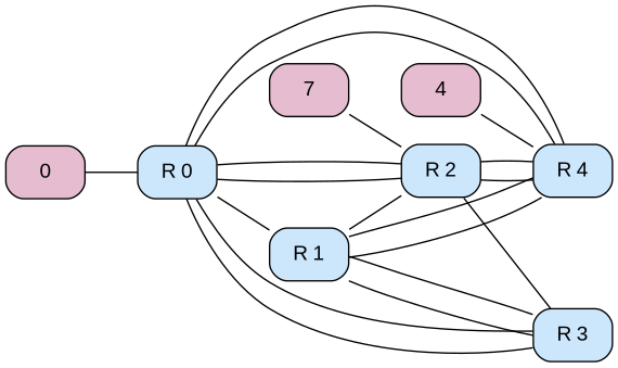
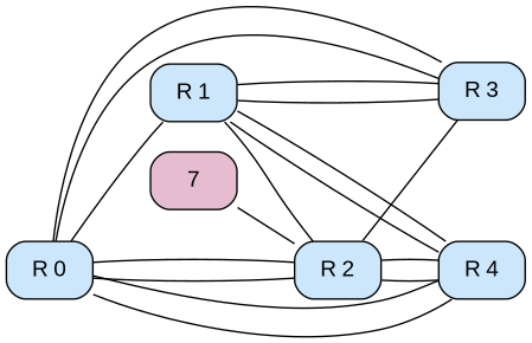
  graph {
    rankdir=LR
    node [color="#000000" fillcolor="#cce6fc" fontcolor="#000000" fontname=Arial fontsize=14 shape=Mrecord style="rounded, filled"]
    n1 [label="R 0"]
    n2 [label="R 1"]
    n3 [label="R 2"]
    n4 [label="R 3"]
    n5 [label="R 4"]
-   n6 [fillcolor="#e5bcd0" label=0]
    n7 [fillcolor="#e5bcd0" label=7]
-   n8 [fillcolor="#e5bcd0" label=4]
    n1 -- n2
    n1 -- n3
    n1 -- n4
    n1 -- n5
    n2 -- n3
    n2 -- n4
    n2 -- n5
    n3 -- n1
    n3 -- n4
    n3 -- n5
    n4 -- n1
    n4 -- n2
    n5 -- n1
    n5 -- n2
    n5 -- n3
-   n6 -- n1
    n7 -- n3
-   n8 -- n5
  }
